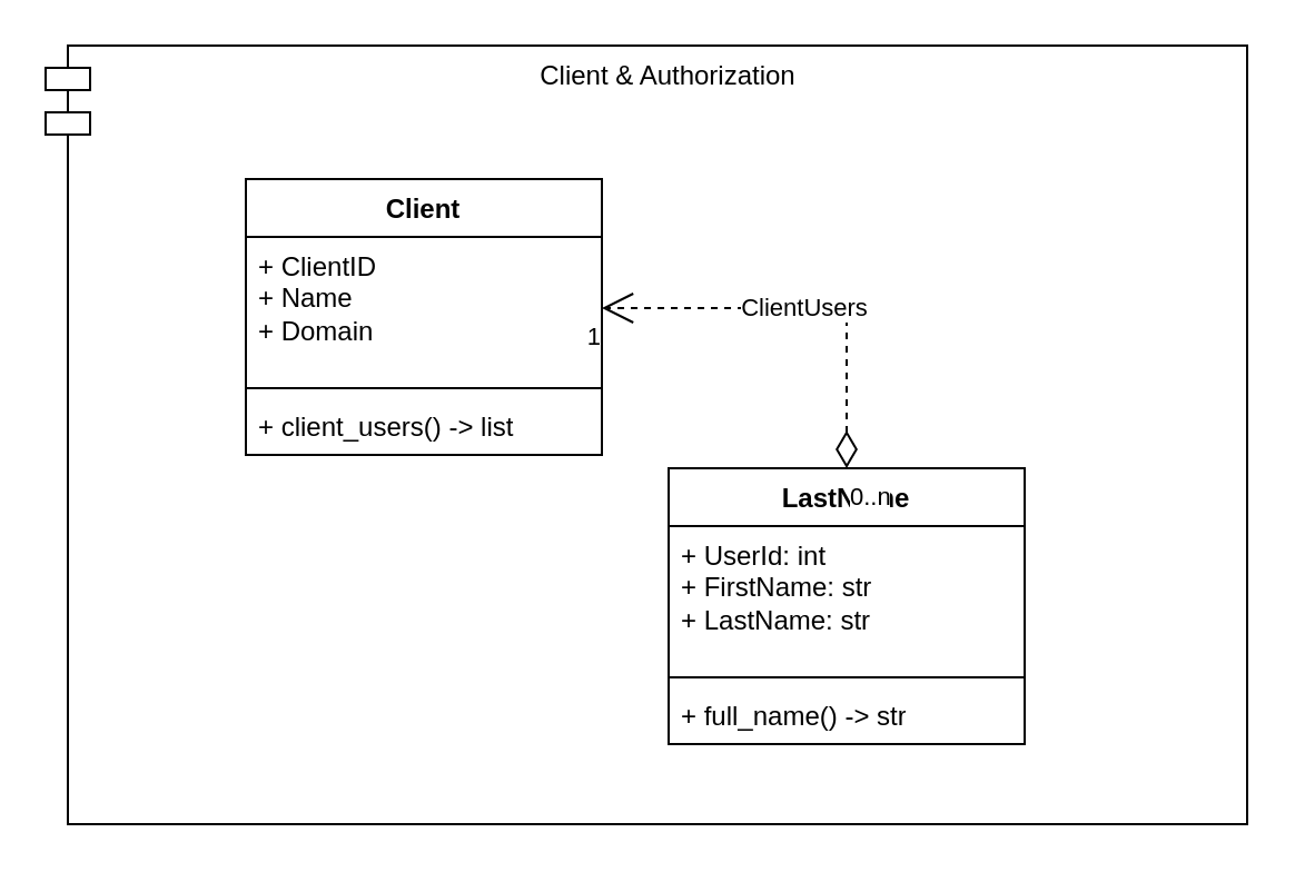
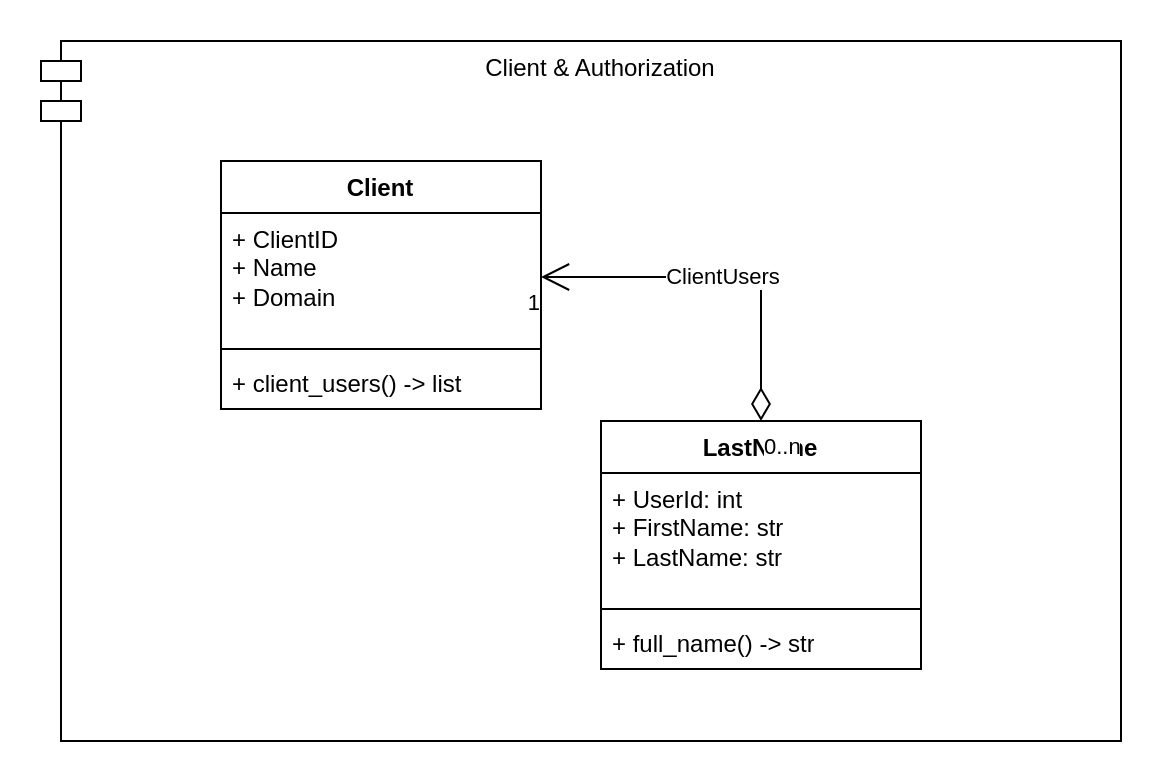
  <mxCell id="0" />
  <mxCell id="1" parent="0" />
  <mxCell id="2" value="Client &amp;amp; Authorization" style="shape=module;align=left;spacingLeft=20;align=center;verticalAlign=top;whiteSpace=wrap;html=1;" vertex="1" parent="1"><mxGeometry x="20" y="20" width="540" height="350" as="geometry" /></mxCell>
  <mxCell id="3" value="Client" style="swimlane;fontStyle=1;align=center;verticalAlign=top;childLayout=stackLayout;horizontal=1;startSize=26;horizontalStack=0;resizeParent=1;resizeParentMax=0;resizeLast=0;collapsible=1;marginBottom=0;whiteSpace=wrap;html=1;" vertex="1" parent="1"><mxGeometry x="110" y="80" width="160" height="124" as="geometry" /></mxCell>
  <mxCell id="4" value="+ ClientID&lt;div&gt;+ Name&lt;/div&gt;&lt;div&gt;+ Domain&lt;/div&gt;" style="text;strokeColor=none;fillColor=none;align=left;verticalAlign=top;spacingLeft=4;spacingRight=4;overflow=hidden;rotatable=0;points=[[0,0.5],[1,0.5]];portConstraint=eastwest;whiteSpace=wrap;html=1;" vertex="1" parent="3"><mxGeometry y="26" width="160" height="64" as="geometry" /></mxCell>
  <mxCell id="5" value="" style="line;strokeWidth=1;fillColor=none;align=left;verticalAlign=middle;spacingTop=-1;spacingLeft=3;spacingRight=3;rotatable=0;labelPosition=right;points=[];portConstraint=eastwest;strokeColor=inherit;" vertex="1" parent="3"><mxGeometry y="90" width="160" height="8" as="geometry" /></mxCell>
  <mxCell id="6" value="+ client_users() -&amp;gt; list" style="text;strokeColor=none;fillColor=none;align=left;verticalAlign=top;spacingLeft=4;spacingRight=4;overflow=hidden;rotatable=0;points=[[0,0.5],[1,0.5]];portConstraint=eastwest;whiteSpace=wrap;html=1;" vertex="1" parent="3"><mxGeometry y="98" width="160" height="26" as="geometry" /></mxCell>
  <mxCell id="7" value="LastName" style="swimlane;fontStyle=1;align=center;verticalAlign=top;childLayout=stackLayout;horizontal=1;startSize=26;horizontalStack=0;resizeParent=1;resizeParentMax=0;resizeLast=0;collapsible=1;marginBottom=0;whiteSpace=wrap;html=1;" vertex="1" parent="1"><mxGeometry x="300" y="210" width="160" height="124" as="geometry" /></mxCell>
  <mxCell id="8" value="+ UserId: int&lt;div&gt;+ FirstName: str&lt;/div&gt;&lt;div&gt;+ LastName: str&lt;/div&gt;" style="text;strokeColor=none;fillColor=none;align=left;verticalAlign=top;spacingLeft=4;spacingRight=4;overflow=hidden;rotatable=0;points=[[0,0.5],[1,0.5]];portConstraint=eastwest;whiteSpace=wrap;html=1;" vertex="1" parent="7"><mxGeometry y="26" width="160" height="64" as="geometry" /></mxCell>
  <mxCell id="9" value="" style="line;strokeWidth=1;fillColor=none;align=left;verticalAlign=middle;spacingTop=-1;spacingLeft=3;spacingRight=3;rotatable=0;labelPosition=right;points=[];portConstraint=eastwest;strokeColor=inherit;" vertex="1" parent="7"><mxGeometry y="90" width="160" height="8" as="geometry" /></mxCell>
  <mxCell id="10" value="+ full_name() -&amp;gt; str" style="text;strokeColor=none;fillColor=none;align=left;verticalAlign=top;spacingLeft=4;spacingRight=4;overflow=hidden;rotatable=0;points=[[0,0.5],[1,0.5]];portConstraint=eastwest;whiteSpace=wrap;html=1;" vertex="1" parent="7"><mxGeometry y="98" width="160" height="26" as="geometry" /></mxCell>
- <mxCell id="11" value="ClientUsers" style="endArrow=open;html=1;endSize=12;startArrow=diamondThin;startSize=14;startFill=0;edgeStyle=orthogonalEdgeStyle;rounded=0;entryX=1;entryY=0.5;entryDx=0;entryDy=0;exitX=0.5;exitY=0;exitDx=0;exitDy=0;dashed=1;" edge="1" parent="1" source="7" target="4"><mxGeometry relative="1" as="geometry"><mxPoint x="390" y="190" as="sourcePoint" /><mxPoint x="560" y="200" as="targetPoint" /></mxGeometry></mxCell>
+ <mxCell id="11" value="ClientUsers" style="endArrow=open;html=1;endSize=12;startArrow=diamondThin;startSize=14;startFill=0;edgeStyle=orthogonalEdgeStyle;rounded=0;entryX=1;entryY=0.5;entryDx=0;entryDy=0;exitX=0.5;exitY=0;exitDx=0;exitDy=0;" edge="1" parent="1" source="7" target="4"><mxGeometry relative="1" as="geometry"><mxPoint x="390" y="190" as="sourcePoint" /><mxPoint x="560" y="200" as="targetPoint" /></mxGeometry></mxCell>
  <mxCell id="12" value="0..n" style="edgeLabel;resizable=0;html=1;align=left;verticalAlign=top;" connectable="0" vertex="1" parent="11"><mxGeometry x="-1" relative="1" as="geometry" /></mxCell>
  <mxCell id="13" value="1" style="edgeLabel;resizable=0;html=1;align=right;verticalAlign=top;" connectable="0" vertex="1" parent="11"><mxGeometry x="1" relative="1" as="geometry" /></mxCell>
